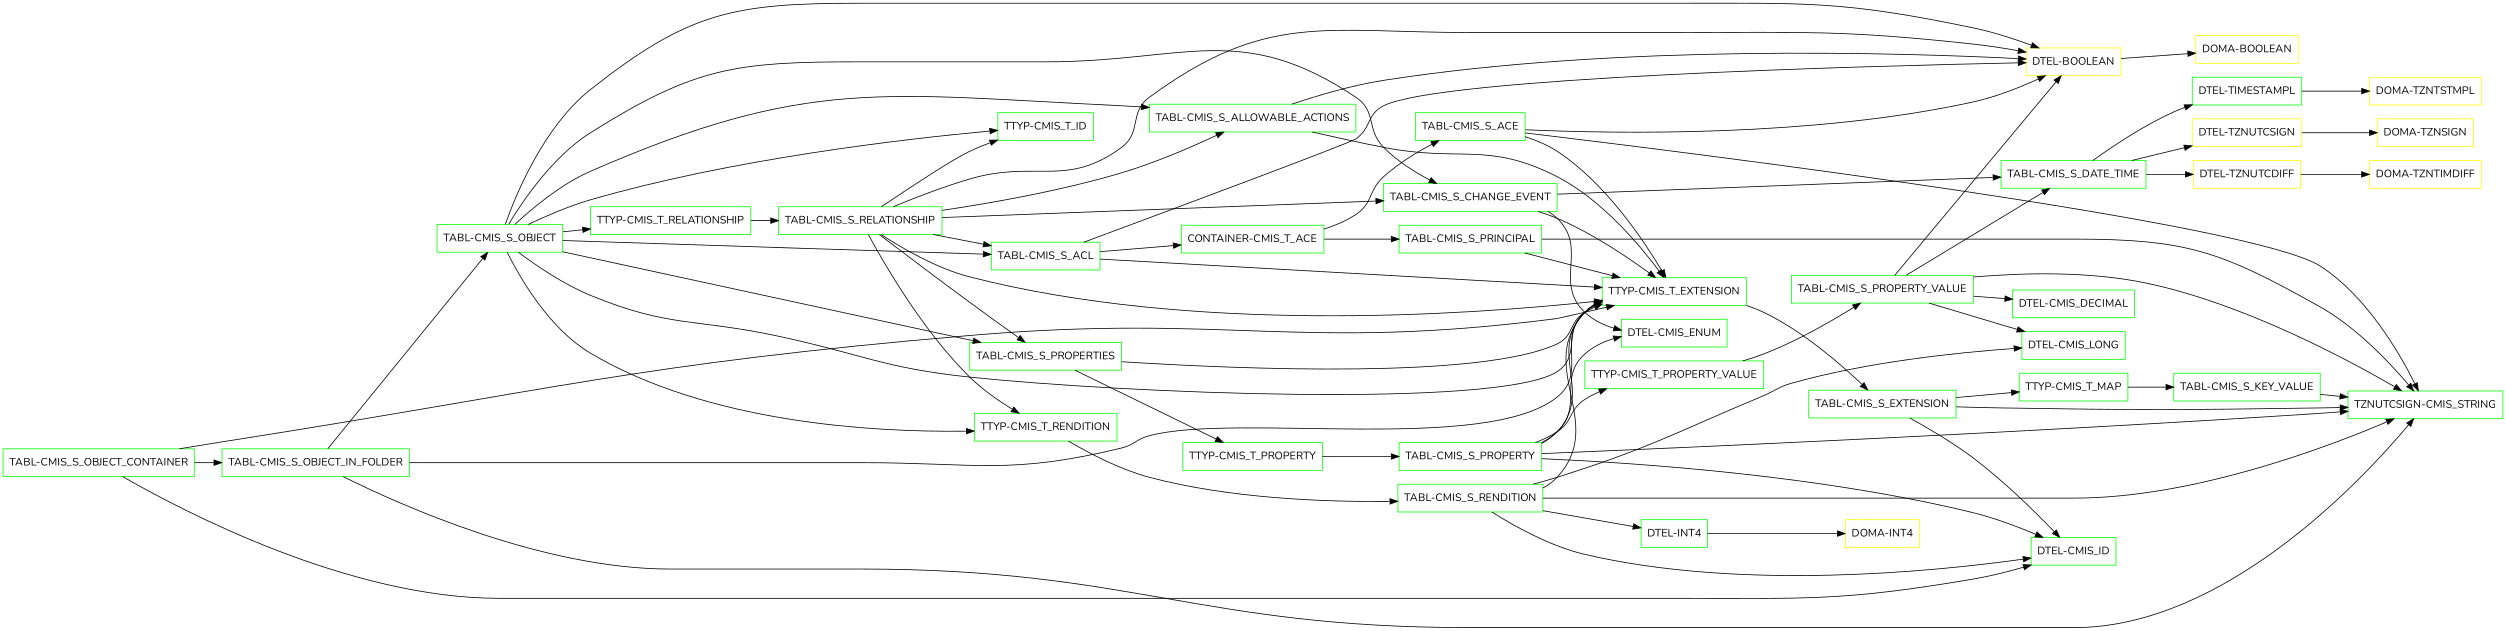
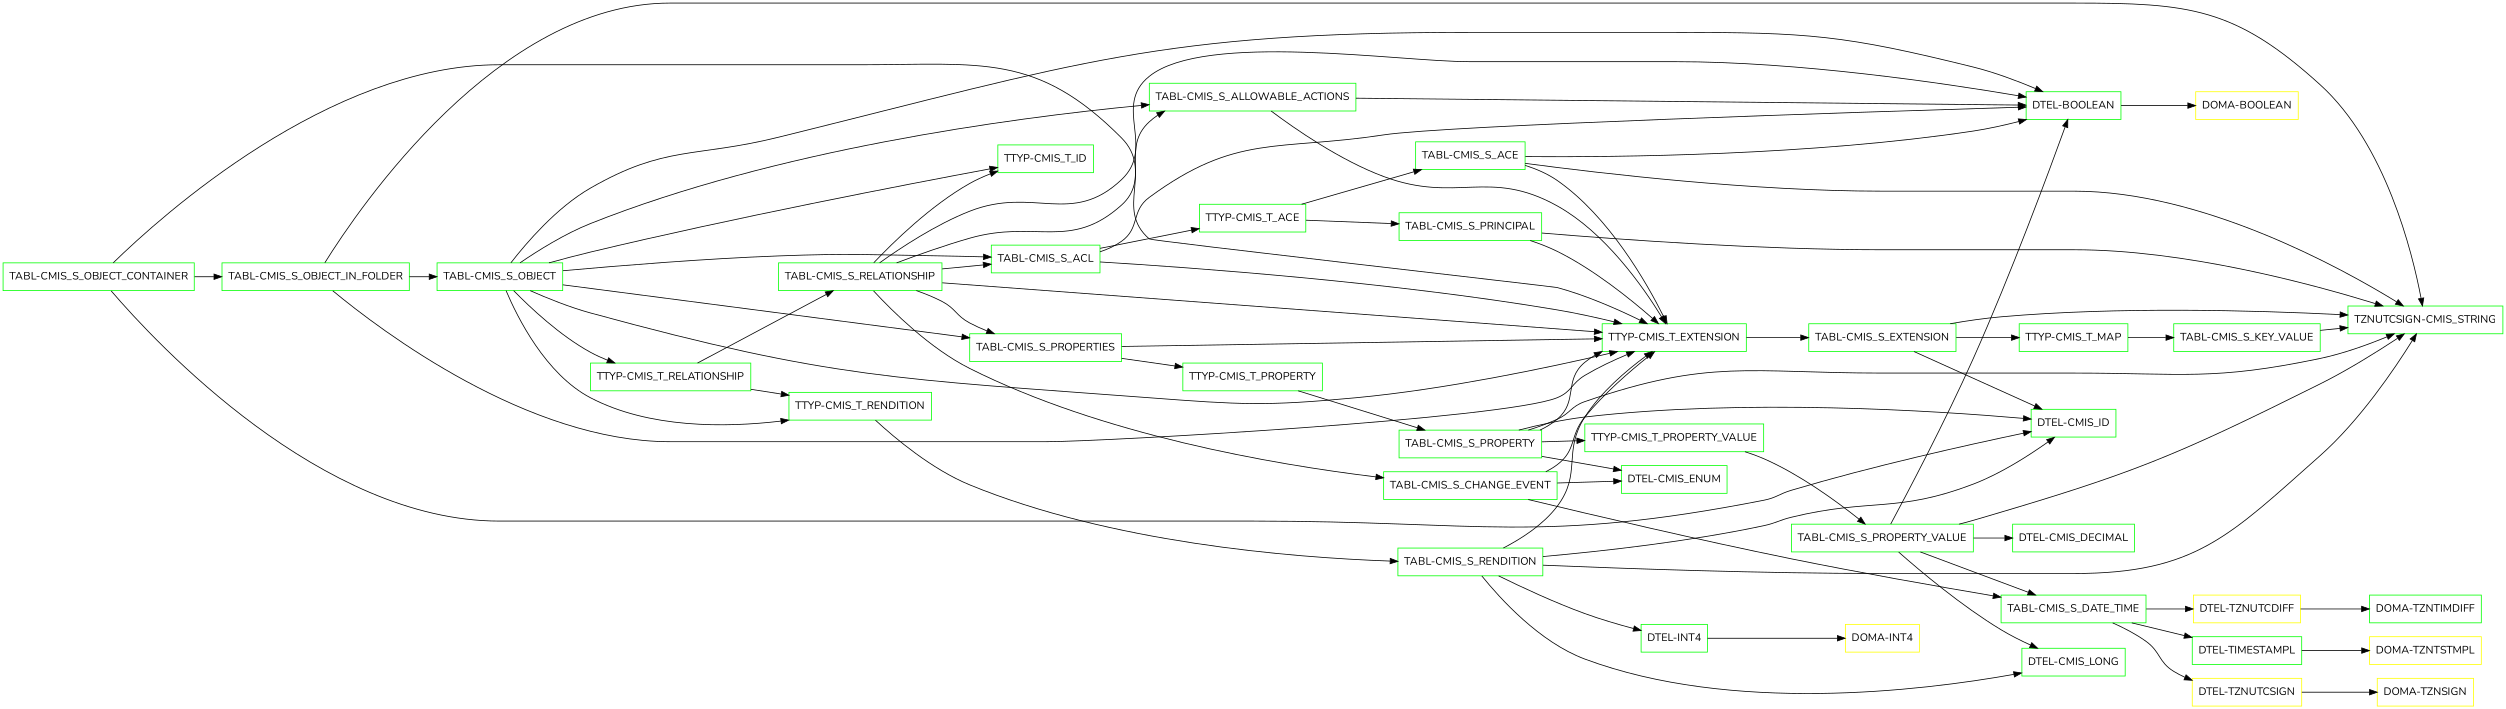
  digraph {
    fontname=Nunito
    rankdir=LR
    node [color=green fontname=Nunito shape=box]
    edge [fontname=Nunito]
    "TABL-CMIS_S_OBJECT_CONTAINER"
    "TTYP-CMIS_T_EXTENSION"
    "DTEL-CMIS_ID"
    "TABL-CMIS_S_OBJECT_IN_FOLDER"
    "TABL-CMIS_S_EXTENSION"
    n6 [label="TZNUTCSIGN-CMIS_STRING"]
    "TABL-CMIS_S_OBJECT"
    "TTYP-CMIS_T_MAP"
    "TABL-CMIS_S_KEY_VALUE"
    "TTYP-CMIS_T_RENDITION"
    "TTYP-CMIS_T_ID"
-   "DTEL-BOOLEAN" [color=yellow]
+   "DTEL-BOOLEAN"
    "TABL-CMIS_S_ACL"
    "TABL-CMIS_S_CHANGE_EVENT"
    "TTYP-CMIS_T_RELATIONSHIP"
    "TABL-CMIS_S_ALLOWABLE_ACTIONS"
    "TABL-CMIS_S_PROPERTIES"
    "TABL-CMIS_S_RENDITION"
    "DOMA-BOOLEAN" [color=yellow]
-   "TTYP-CMIS_T_ACE" [label="CONTAINER-CMIS_T_ACE"]
+   "TTYP-CMIS_T_ACE"
    "TABL-CMIS_S_DATE_TIME"
    "DTEL-CMIS_ENUM"
    "TABL-CMIS_S_RELATIONSHIP"
    "TTYP-CMIS_T_PROPERTY"
    "DTEL-INT4"
    "DTEL-CMIS_LONG"
    "DOMA-INT4" [color=yellow]
    "TABL-CMIS_S_ACE"
    "TABL-CMIS_S_PRINCIPAL"
    "DTEL-TZNUTCSIGN" [color=yellow]
    "DTEL-TZNUTCDIFF" [color=yellow]
    "DTEL-TIMESTAMPL"
    "DOMA-TZNSIGN" [color=yellow]
-   "DOMA-TZNTIMDIFF" [color=yellow]
+   "DOMA-TZNTIMDIFF"
    "DOMA-TZNTSTMPL" [color=yellow]
    "TABL-CMIS_S_PROPERTY"
    "TTYP-CMIS_T_PROPERTY_VALUE"
    "TABL-CMIS_S_PROPERTY_VALUE"
    "DTEL-CMIS_DECIMAL"
    "TABL-CMIS_S_OBJECT_CONTAINER" -> "TTYP-CMIS_T_EXTENSION"
    "TABL-CMIS_S_OBJECT_CONTAINER" -> "DTEL-CMIS_ID"
    "TABL-CMIS_S_OBJECT_CONTAINER" -> "TABL-CMIS_S_OBJECT_IN_FOLDER"
    "TTYP-CMIS_T_EXTENSION" -> "TABL-CMIS_S_EXTENSION"
    "TABL-CMIS_S_OBJECT_IN_FOLDER" -> "TTYP-CMIS_T_EXTENSION"
    "TABL-CMIS_S_OBJECT_IN_FOLDER" -> n6
    "TABL-CMIS_S_OBJECT_IN_FOLDER" -> "TABL-CMIS_S_OBJECT"
    "TABL-CMIS_S_EXTENSION" -> "DTEL-CMIS_ID"
    "TABL-CMIS_S_EXTENSION" -> n6
    "TABL-CMIS_S_EXTENSION" -> "TTYP-CMIS_T_MAP"
    "TABL-CMIS_S_OBJECT" -> "TTYP-CMIS_T_EXTENSION"
    "TABL-CMIS_S_OBJECT" -> "TTYP-CMIS_T_RENDITION"
    "TABL-CMIS_S_OBJECT" -> "TTYP-CMIS_T_ID"
    "TABL-CMIS_S_OBJECT" -> "DTEL-BOOLEAN"
    "TABL-CMIS_S_OBJECT" -> "TABL-CMIS_S_ACL"
-   "TABL-CMIS_S_OBJECT" -> "TABL-CMIS_S_CHANGE_EVENT"
    "TABL-CMIS_S_OBJECT" -> "TTYP-CMIS_T_RELATIONSHIP"
    "TABL-CMIS_S_OBJECT" -> "TABL-CMIS_S_ALLOWABLE_ACTIONS"
    "TABL-CMIS_S_OBJECT" -> "TABL-CMIS_S_PROPERTIES"
    "TTYP-CMIS_T_MAP" -> "TABL-CMIS_S_KEY_VALUE"
    "TABL-CMIS_S_KEY_VALUE" -> n6
    "TTYP-CMIS_T_RENDITION" -> "TABL-CMIS_S_RENDITION"
    "DTEL-BOOLEAN" -> "DOMA-BOOLEAN"
    "TABL-CMIS_S_ACL" -> "TTYP-CMIS_T_EXTENSION"
    "TABL-CMIS_S_ACL" -> "DTEL-BOOLEAN"
    "TABL-CMIS_S_ACL" -> "TTYP-CMIS_T_ACE"
    "TABL-CMIS_S_CHANGE_EVENT" -> "TTYP-CMIS_T_EXTENSION"
    "TABL-CMIS_S_CHANGE_EVENT" -> "TABL-CMIS_S_DATE_TIME"
    "TABL-CMIS_S_CHANGE_EVENT" -> "DTEL-CMIS_ENUM"
    "TTYP-CMIS_T_RELATIONSHIP" -> "TABL-CMIS_S_RELATIONSHIP"
    "TABL-CMIS_S_ALLOWABLE_ACTIONS" -> "TTYP-CMIS_T_EXTENSION"
    "TABL-CMIS_S_ALLOWABLE_ACTIONS" -> "DTEL-BOOLEAN"
    "TABL-CMIS_S_PROPERTIES" -> "TTYP-CMIS_T_EXTENSION"
    "TABL-CMIS_S_PROPERTIES" -> "TTYP-CMIS_T_PROPERTY"
    "TABL-CMIS_S_RENDITION" -> "TTYP-CMIS_T_EXTENSION"
    "TABL-CMIS_S_RENDITION" -> "DTEL-CMIS_ID"
    "TABL-CMIS_S_RENDITION" -> n6
    "TABL-CMIS_S_RENDITION" -> "DTEL-INT4"
    "TABL-CMIS_S_RENDITION" -> "DTEL-CMIS_LONG"
    "TTYP-CMIS_T_ACE" -> "TABL-CMIS_S_ACE"
    "TTYP-CMIS_T_ACE" -> "TABL-CMIS_S_PRINCIPAL"
    "TABL-CMIS_S_DATE_TIME" -> "DTEL-TZNUTCSIGN"
    "TABL-CMIS_S_DATE_TIME" -> "DTEL-TZNUTCDIFF"
    "TABL-CMIS_S_DATE_TIME" -> "DTEL-TIMESTAMPL"
    "TABL-CMIS_S_RELATIONSHIP" -> "TTYP-CMIS_T_EXTENSION"
-   "TABL-CMIS_S_RELATIONSHIP" -> "TTYP-CMIS_T_RENDITION"
+   "TTYP-CMIS_T_RELATIONSHIP" -> "TTYP-CMIS_T_RENDITION"
    "TABL-CMIS_S_RELATIONSHIP" -> "TTYP-CMIS_T_ID"
    "TABL-CMIS_S_RELATIONSHIP" -> "DTEL-BOOLEAN"
    "TABL-CMIS_S_RELATIONSHIP" -> "TABL-CMIS_S_ACL"
    "TABL-CMIS_S_RELATIONSHIP" -> "TABL-CMIS_S_CHANGE_EVENT"
    "TABL-CMIS_S_RELATIONSHIP" -> "TABL-CMIS_S_ALLOWABLE_ACTIONS"
    "TABL-CMIS_S_RELATIONSHIP" -> "TABL-CMIS_S_PROPERTIES"
    "TTYP-CMIS_T_PROPERTY" -> "TABL-CMIS_S_PROPERTY"
    "DTEL-INT4" -> "DOMA-INT4"
    "TABL-CMIS_S_ACE" -> "TTYP-CMIS_T_EXTENSION"
    "TABL-CMIS_S_ACE" -> n6
    "TABL-CMIS_S_ACE" -> "DTEL-BOOLEAN"
    "TABL-CMIS_S_PRINCIPAL" -> "TTYP-CMIS_T_EXTENSION"
    "TABL-CMIS_S_PRINCIPAL" -> n6
    "DTEL-TZNUTCSIGN" -> "DOMA-TZNSIGN"
    "DTEL-TZNUTCDIFF" -> "DOMA-TZNTIMDIFF"
    "DTEL-TIMESTAMPL" -> "DOMA-TZNTSTMPL"
    "TABL-CMIS_S_PROPERTY" -> "TTYP-CMIS_T_EXTENSION"
    "TABL-CMIS_S_PROPERTY" -> "DTEL-CMIS_ID"
    "TABL-CMIS_S_PROPERTY" -> n6
    "TABL-CMIS_S_PROPERTY" -> "DTEL-CMIS_ENUM"
    "TABL-CMIS_S_PROPERTY" -> "TTYP-CMIS_T_PROPERTY_VALUE"
    "TTYP-CMIS_T_PROPERTY_VALUE" -> "TABL-CMIS_S_PROPERTY_VALUE"
    "TABL-CMIS_S_PROPERTY_VALUE" -> n6
    "TABL-CMIS_S_PROPERTY_VALUE" -> "DTEL-BOOLEAN"
    "TABL-CMIS_S_PROPERTY_VALUE" -> "TABL-CMIS_S_DATE_TIME"
    "TABL-CMIS_S_PROPERTY_VALUE" -> "DTEL-CMIS_LONG"
    "TABL-CMIS_S_PROPERTY_VALUE" -> "DTEL-CMIS_DECIMAL"
  }
